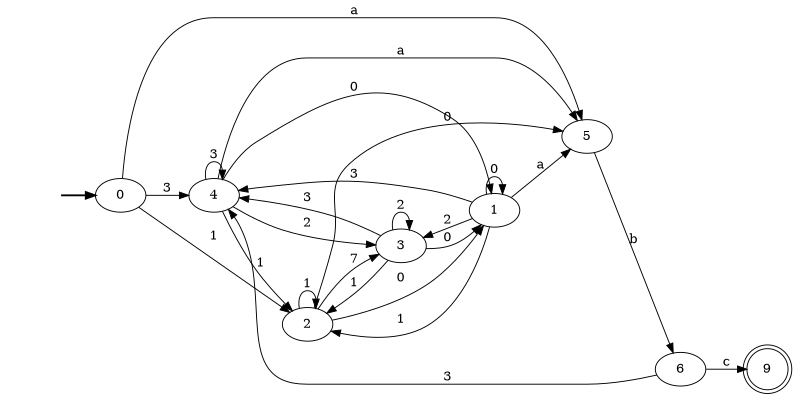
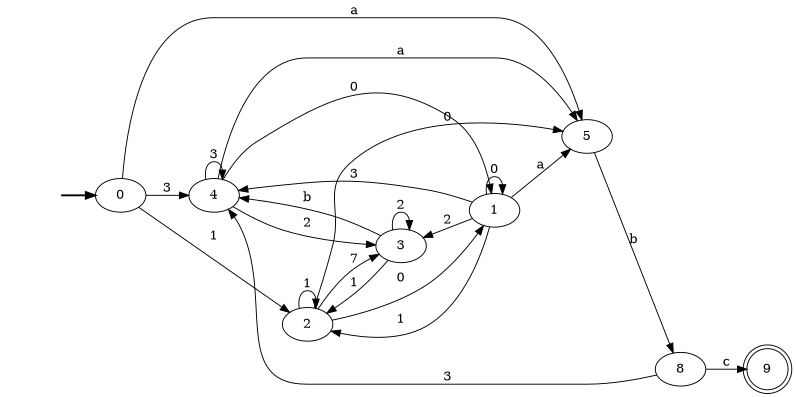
  digraph {
    rankdir=LR
    fake [style=invisible]
    0 [root=true]
    4
    5
    2
    3
    1
-   6
+   6 [label=8]
    n9 [label=9 shape=doublecircle]
    fake -> 0 [style=bold]
    0 -> 4 [label=3]
    0 -> 5 [label=a]
    0 -> 2 [label=1]
    4 -> 4 [label=3]
    4 -> 5 [label=a]
-   4 -> 2 [label=1]
    4 -> 3 [label=2]
    4 -> 1 [label=0]
    5 -> 6 [label=b]
    2 -> 5 [label=0]
    2 -> 2 [label=1]
    2 -> 3 [label=7]
    2 -> 1 [label=0]
-   3 -> 4 [label=3]
+   3 -> 4 [label=b]
    3 -> 2 [label=1]
    3 -> 3 [label=2]
-   3 -> 1 [label=0]
    1 -> 4 [label=3]
    1 -> 5 [label=a]
    1 -> 2 [label=1]
    1 -> 3 [label=2]
    1 -> 1 [label=0]
    6 -> 4 [label=3]
    6 -> n9 [label=c]
  }
